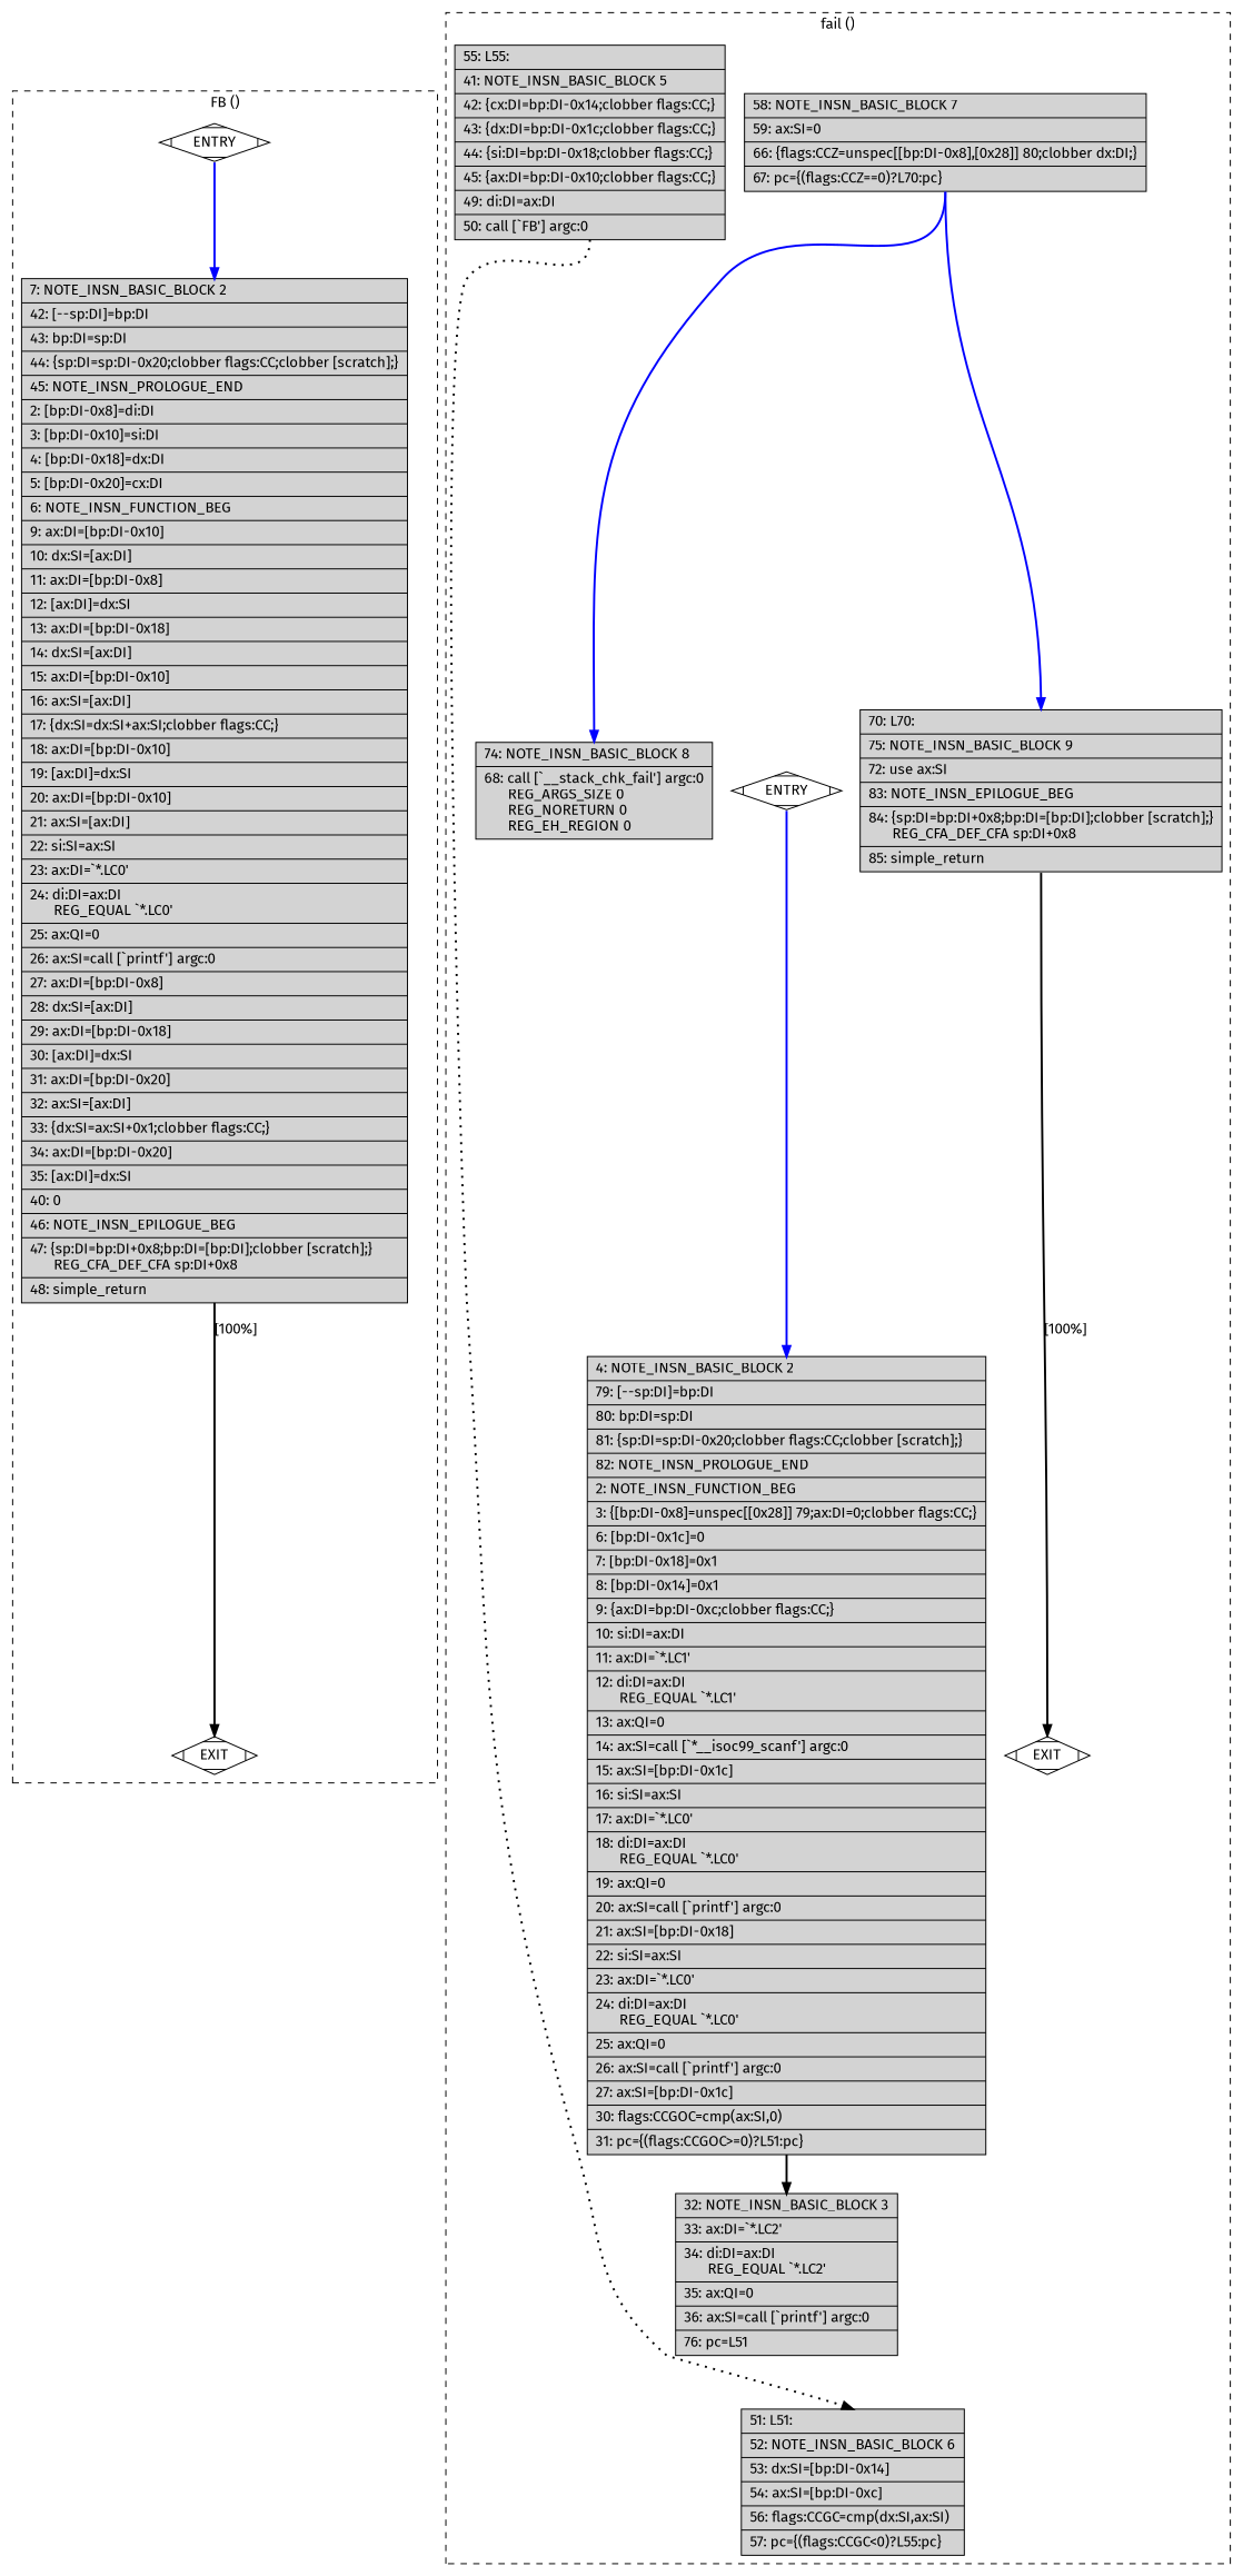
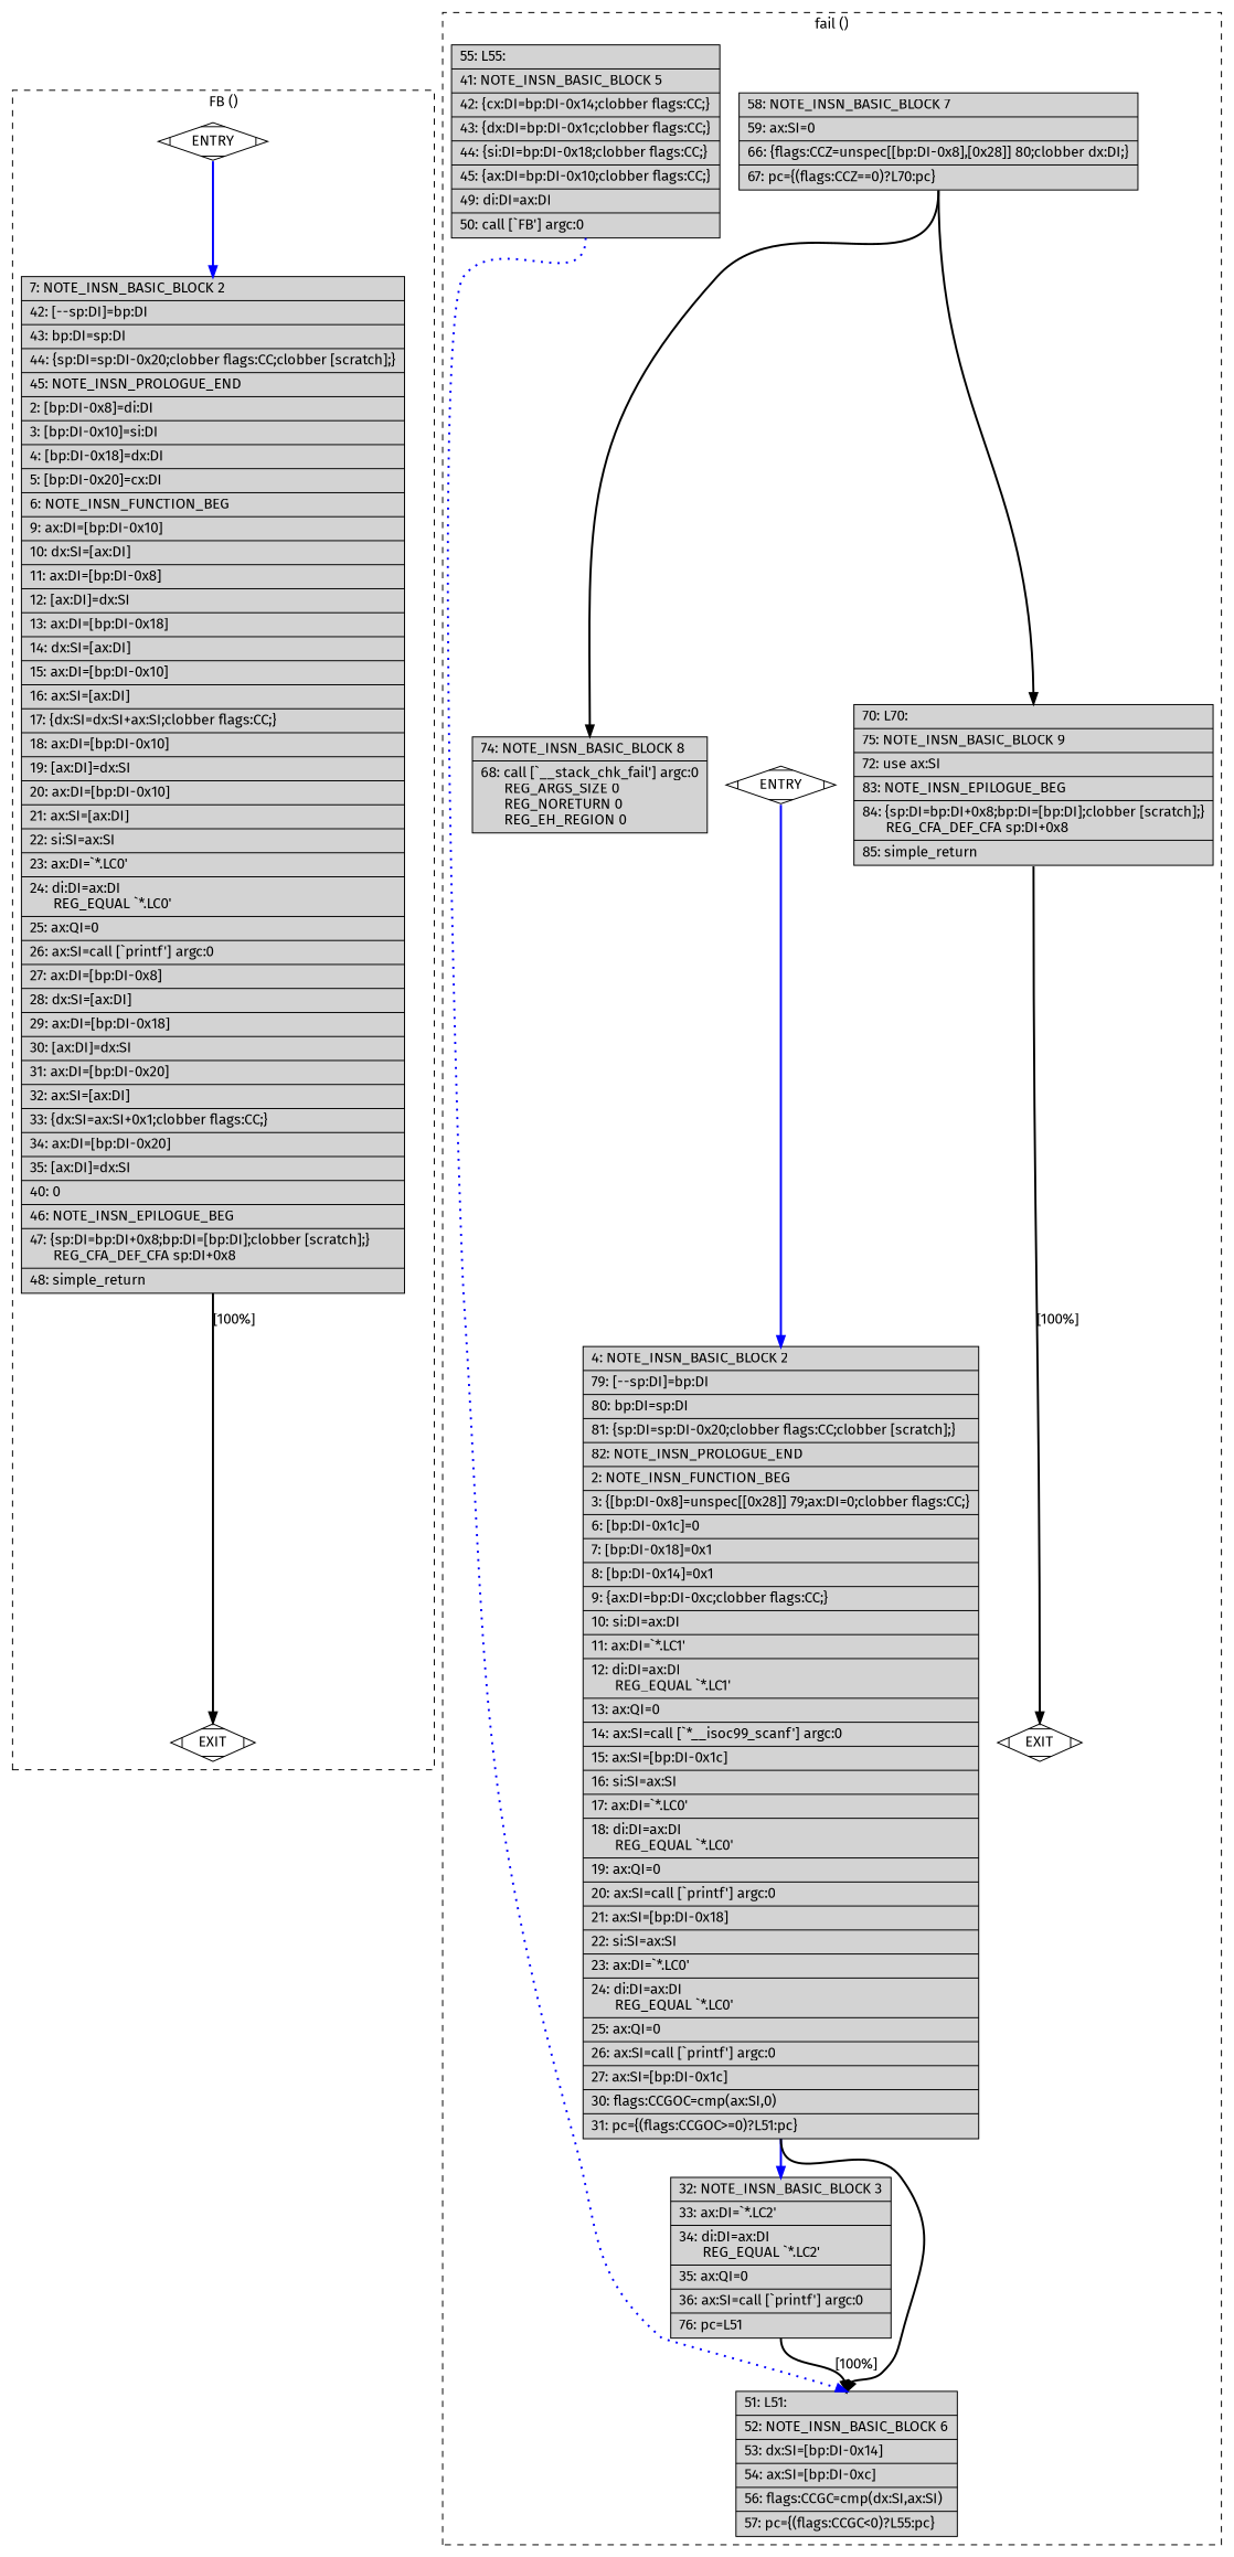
  digraph {
    fontname="Fira Sans"
    node [fillcolor=lightgrey fontname="Fira Sans" shape=record style=filled]
    edge [color=blue constraint=true fontname="Fira Sans" headport=n style="solid,bold" tailport=s weight=10]
    n1 [fillcolor=white label=ENTRY shape=Mdiamond]
    n2 [label="{\ \ \ \ 7:\ NOTE_INSN_BASIC_BLOCK\ 2\l|\ \ \ 42:\ [--sp:DI]=bp:DI\l|\ \ \ 43:\ bp:DI=sp:DI\l|\ \ \ 44:\ \{sp:DI=sp:DI-0x20;clobber\ flags:CC;clobber\ [scratch];\}\l|\ \ \ 45:\ NOTE_INSN_PROLOGUE_END\l|\ \ \ \ 2:\ [bp:DI-0x8]=di:DI\l|\ \ \ \ 3:\ [bp:DI-0x10]=si:DI\l|\ \ \ \ 4:\ [bp:DI-0x18]=dx:DI\l|\ \ \ \ 5:\ [bp:DI-0x20]=cx:DI\l|\ \ \ \ 6:\ NOTE_INSN_FUNCTION_BEG\l|\ \ \ \ 9:\ ax:DI=[bp:DI-0x10]\l|\ \ \ 10:\ dx:SI=[ax:DI]\l|\ \ \ 11:\ ax:DI=[bp:DI-0x8]\l|\ \ \ 12:\ [ax:DI]=dx:SI\l|\ \ \ 13:\ ax:DI=[bp:DI-0x18]\l|\ \ \ 14:\ dx:SI=[ax:DI]\l|\ \ \ 15:\ ax:DI=[bp:DI-0x10]\l|\ \ \ 16:\ ax:SI=[ax:DI]\l|\ \ \ 17:\ \{dx:SI=dx:SI+ax:SI;clobber\ flags:CC;\}\l|\ \ \ 18:\ ax:DI=[bp:DI-0x10]\l|\ \ \ 19:\ [ax:DI]=dx:SI\l|\ \ \ 20:\ ax:DI=[bp:DI-0x10]\l|\ \ \ 21:\ ax:SI=[ax:DI]\l|\ \ \ 22:\ si:SI=ax:SI\l|\ \ \ 23:\ ax:DI=`*.LC0'\l|\ \ \ 24:\ di:DI=ax:DI\l\ \ \ \ \ \ REG_EQUAL\ `*.LC0'\l|\ \ \ 25:\ ax:QI=0\l|\ \ \ 26:\ ax:SI=call\ [`printf']\ argc:0\l|\ \ \ 27:\ ax:DI=[bp:DI-0x8]\l|\ \ \ 28:\ dx:SI=[ax:DI]\l|\ \ \ 29:\ ax:DI=[bp:DI-0x18]\l|\ \ \ 30:\ [ax:DI]=dx:SI\l|\ \ \ 31:\ ax:DI=[bp:DI-0x20]\l|\ \ \ 32:\ ax:SI=[ax:DI]\l|\ \ \ 33:\ \{dx:SI=ax:SI+0x1;clobber\ flags:CC;\}\l|\ \ \ 34:\ ax:DI=[bp:DI-0x20]\l|\ \ \ 35:\ [ax:DI]=dx:SI\l|\ \ \ 40:\ 0\l|\ \ \ 46:\ NOTE_INSN_EPILOGUE_BEG\l|\ \ \ 47:\ \{sp:DI=bp:DI+0x8;bp:DI=[bp:DI];clobber\ [scratch];\}\l\ \ \ \ \ \ REG_CFA_DEF_CFA\ sp:DI+0x8\l|\ \ \ 48:\ simple_return\l}"]
    n3 [fillcolor=white label=EXIT shape=Mdiamond]
    n4 [fillcolor=white label=ENTRY shape=Mdiamond]
    n5 [label="{\ \ \ \ 4:\ NOTE_INSN_BASIC_BLOCK\ 2\l|\ \ \ 79:\ [--sp:DI]=bp:DI\l|\ \ \ 80:\ bp:DI=sp:DI\l|\ \ \ 81:\ \{sp:DI=sp:DI-0x20;clobber\ flags:CC;clobber\ [scratch];\}\l|\ \ \ 82:\ NOTE_INSN_PROLOGUE_END\l|\ \ \ \ 2:\ NOTE_INSN_FUNCTION_BEG\l|\ \ \ \ 3:\ \{[bp:DI-0x8]=unspec[[0x28]]\ 79;ax:DI=0;clobber\ flags:CC;\}\l|\ \ \ \ 6:\ [bp:DI-0x1c]=0\l|\ \ \ \ 7:\ [bp:DI-0x18]=0x1\l|\ \ \ \ 8:\ [bp:DI-0x14]=0x1\l|\ \ \ \ 9:\ \{ax:DI=bp:DI-0xc;clobber\ flags:CC;\}\l|\ \ \ 10:\ si:DI=ax:DI\l|\ \ \ 11:\ ax:DI=`*.LC1'\l|\ \ \ 12:\ di:DI=ax:DI\l\ \ \ \ \ \ REG_EQUAL\ `*.LC1'\l|\ \ \ 13:\ ax:QI=0\l|\ \ \ 14:\ ax:SI=call\ [`*__isoc99_scanf']\ argc:0\l|\ \ \ 15:\ ax:SI=[bp:DI-0x1c]\l|\ \ \ 16:\ si:SI=ax:SI\l|\ \ \ 17:\ ax:DI=`*.LC0'\l|\ \ \ 18:\ di:DI=ax:DI\l\ \ \ \ \ \ REG_EQUAL\ `*.LC0'\l|\ \ \ 19:\ ax:QI=0\l|\ \ \ 20:\ ax:SI=call\ [`printf']\ argc:0\l|\ \ \ 21:\ ax:SI=[bp:DI-0x18]\l|\ \ \ 22:\ si:SI=ax:SI\l|\ \ \ 23:\ ax:DI=`*.LC0'\l|\ \ \ 24:\ di:DI=ax:DI\l\ \ \ \ \ \ REG_EQUAL\ `*.LC0'\l|\ \ \ 25:\ ax:QI=0\l|\ \ \ 26:\ ax:SI=call\ [`printf']\ argc:0\l|\ \ \ 27:\ ax:SI=[bp:DI-0x1c]\l|\ \ \ 30:\ flags:CCGOC=cmp(ax:SI,0)\l|\ \ \ 31:\ pc=\{(flags:CCGOC\>=0)?L51:pc\}\l}"]
    n6 [fillcolor=white label=EXIT shape=Mdiamond]
    n7 [label="{\ \ \ 32:\ NOTE_INSN_BASIC_BLOCK\ 3\l|\ \ \ 33:\ ax:DI=`*.LC2'\l|\ \ \ 34:\ di:DI=ax:DI\l\ \ \ \ \ \ REG_EQUAL\ `*.LC2'\l|\ \ \ 35:\ ax:QI=0\l|\ \ \ 36:\ ax:SI=call\ [`printf']\ argc:0\l|\ \ \ 76:\ pc=L51\l}"]
    n8 [label="{\ \ \ 51:\ L51:\l|\ \ \ 52:\ NOTE_INSN_BASIC_BLOCK\ 6\l|\ \ \ 53:\ dx:SI=[bp:DI-0x14]\l|\ \ \ 54:\ ax:SI=[bp:DI-0xc]\l|\ \ \ 56:\ flags:CCGC=cmp(dx:SI,ax:SI)\l|\ \ \ 57:\ pc=\{(flags:CCGC\<0)?L55:pc\}\l}"]
    n9 [label="{\ \ \ 58:\ NOTE_INSN_BASIC_BLOCK\ 7\l|\ \ \ 59:\ ax:SI=0\l|\ \ \ 66:\ \{flags:CCZ=unspec[[bp:DI-0x8],[0x28]]\ 80;clobber\ dx:DI;\}\l|\ \ \ 67:\ pc=\{(flags:CCZ==0)?L70:pc\}\l}"]
    n10 [label="{\ \ \ 55:\ L55:\l|\ \ \ 41:\ NOTE_INSN_BASIC_BLOCK\ 5\l|\ \ \ 42:\ \{cx:DI=bp:DI-0x14;clobber\ flags:CC;\}\l|\ \ \ 43:\ \{dx:DI=bp:DI-0x1c;clobber\ flags:CC;\}\l|\ \ \ 44:\ \{si:DI=bp:DI-0x18;clobber\ flags:CC;\}\l|\ \ \ 45:\ \{ax:DI=bp:DI-0x10;clobber\ flags:CC;\}\l|\ \ \ 49:\ di:DI=ax:DI\l|\ \ \ 50:\ call\ [`FB']\ argc:0\l}"]
    n11 [label="{\ \ \ 74:\ NOTE_INSN_BASIC_BLOCK\ 8\l|\ \ \ 68:\ call\ [`__stack_chk_fail']\ argc:0\l\ \ \ \ \ \ REG_ARGS_SIZE\ 0\l\ \ \ \ \ \ REG_NORETURN\ 0\l\ \ \ \ \ \ REG_EH_REGION\ 0\l}"]
    n12 [label="{\ \ \ 70:\ L70:\l|\ \ \ 75:\ NOTE_INSN_BASIC_BLOCK\ 9\l|\ \ \ 72:\ use\ ax:SI\l|\ \ \ 83:\ NOTE_INSN_EPILOGUE_BEG\l|\ \ \ 84:\ \{sp:DI=bp:DI+0x8;bp:DI=[bp:DI];clobber\ [scratch];\}\l\ \ \ \ \ \ REG_CFA_DEF_CFA\ sp:DI+0x8\l|\ \ \ 85:\ simple_return\l}"]
    subgraph cluster_1 {
      color=black
      label="FB ()"
      style=dashed
      n1
      n2
      n3
    }
    subgraph cluster_2 {
      color=black
      label="fail ()"
      style=dashed
      n4
      n5
      n6
      n7
      n8
      n9
      n10
      n11
      n12
    }
    n1 -> n2 [weight=100]
    n1 -> n3 [style=invis color="" weight=""]
    n2 -> n3 [color=black label="[100%]"]
    n4 -> n5 [weight=100]
    n4 -> n6 [style=invis color="" weight=""]
-   n5 -> n7 [color=black weight=100]
-   n9 -> n11 [weight=100]
-   n9 -> n12
-   n10 -> n8 [color=black constraint=false style="dotted,bold"]
+   n5 -> n7 [weight=100]
+   n5 -> n8 [color=black]
+   n7 -> n8 [color=black label="[100%]"]
+   n9 -> n11 [color=black weight=100]
+   n9 -> n12 [color=black]
+   n10 -> n8 [constraint=false style="dotted,bold"]
    n12 -> n6 [color=black label="[100%]"]
  }
